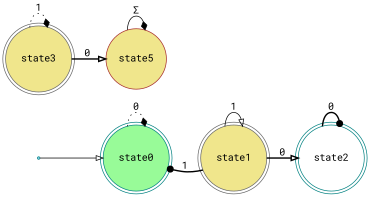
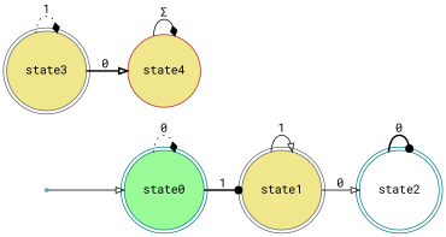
  digraph {
    fontname="Roboto Mono"
    rankdir=LR
    node [color=teal fillcolor=khaki fontname="Roboto Mono" shape=doublecircle style=filled]
    edge [arrowhead=onormal fontname="Roboto Mono" style=bold]
    state0 [fillcolor=palegreen]
    state1 [color=gray40]
    state2 [fillcolor=white]
    state3 [color=gray40]
-   state4 [color=brown shape=circle label=state5]
+   state4 [color=brown shape=circle]
    start [fillcolor=skyblue shape=point]
    state0 -> state0 [arrowhead=diamond label=0 style=dotted]
-   state1 -> state0 [arrowhead=dot label=1]
+   state0 -> state1 [arrowhead=dot label=1]
    state1 -> state1 [label=1 style=solid]
-   state1 -> state2 [label=0]
+   state1 -> state2 [label=0 style=solid]
    state2 -> state2 [arrowhead=dot label=0]
    state3 -> state3 [arrowhead=diamond label=1 style=dotted]
    state3 -> state4 [label=0]
    state4 -> state4 [arrowhead=diamond label="Σ" style=solid]
    start -> state0 [style=solid]
  }
